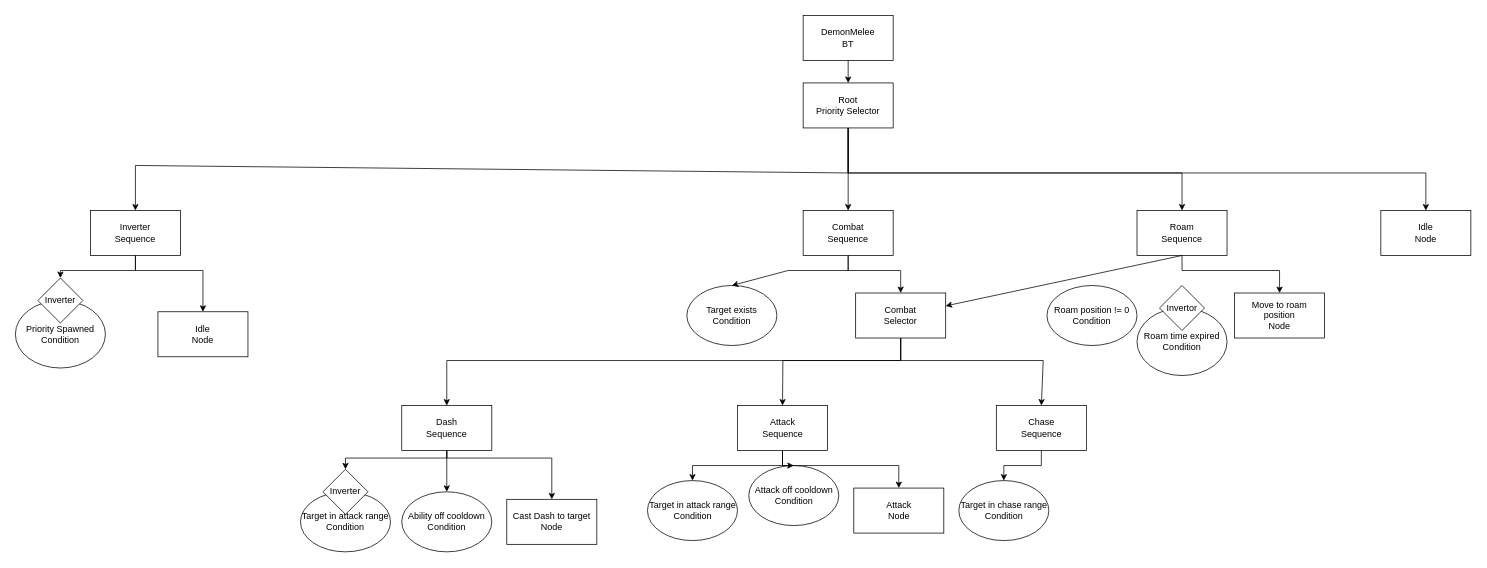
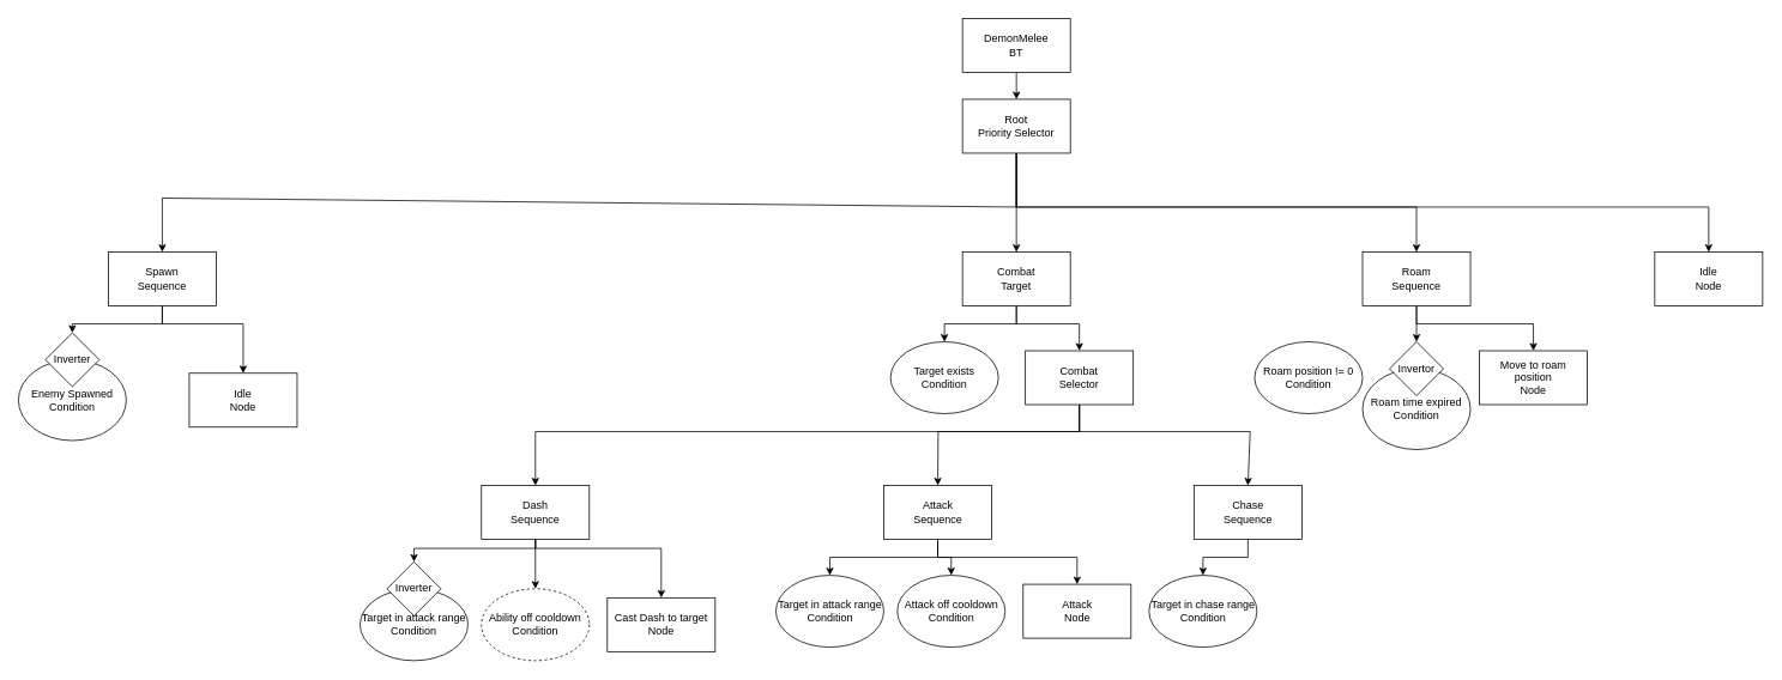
  <mxCell id="0" />
  <mxCell id="1" parent="0" />
  <mxCell id="2" value="Root&lt;div&gt;Priority Selector&lt;/div&gt;" style="rounded=0;whiteSpace=wrap;html=1;" vertex="1" parent="1"><mxGeometry x="1070" y="110" width="120" height="60" as="geometry" /></mxCell>
  <mxCell id="3" value="Roam&lt;div&gt;Sequence&lt;/div&gt;" style="rounded=0;whiteSpace=wrap;html=1;" vertex="1" parent="1"><mxGeometry x="1515" y="280" width="120" height="60" as="geometry" /></mxCell>
  <mxCell id="4" value="Roam position != 0&lt;div&gt;Condition&lt;/div&gt;" style="ellipse;whiteSpace=wrap;html=1;" vertex="1" parent="1"><mxGeometry x="1395" y="380" width="120" height="80" as="geometry" /></mxCell>
  <mxCell id="5" value="Move to roam position&lt;div&gt;Node&lt;/div&gt;" style="rounded=0;whiteSpace=wrap;html=1;" vertex="1" parent="1"><mxGeometry x="1645" y="390" width="120" height="60" as="geometry" /></mxCell>
  <mxCell id="6" value="" style="endArrow=classic;html=1;rounded=0;exitX=0.5;exitY=1;exitDx=0;exitDy=0;entryX=0.5;entryY=0;entryDx=0;entryDy=0;" edge="1" parent="1" source="3" target="5"><mxGeometry width="50" height="50" relative="1" as="geometry"><mxPoint x="1535" y="500" as="sourcePoint" /><mxPoint x="1585" y="450" as="targetPoint" /><Array as="points"><mxPoint x="1575" y="360" /><mxPoint x="1705" y="360" /></Array></mxGeometry></mxCell>
  <mxCell id="7" value="&lt;div&gt;&lt;span style=&quot;background-color: initial;&quot;&gt;DemonMelee&lt;/span&gt;&lt;/div&gt;&lt;div&gt;&lt;span style=&quot;background-color: initial;&quot;&gt;BT&lt;/span&gt;&lt;br&gt;&lt;/div&gt;" style="rounded=0;whiteSpace=wrap;html=1;" vertex="1" parent="1"><mxGeometry x="1070" y="20" width="120" height="60" as="geometry" /></mxCell>
  <mxCell id="8" value="" style="endArrow=classic;html=1;rounded=0;exitX=0.5;exitY=1;exitDx=0;exitDy=0;entryX=0.5;entryY=0;entryDx=0;entryDy=0;" edge="1" parent="1" source="7" target="2"><mxGeometry width="50" height="50" relative="1" as="geometry"><mxPoint x="1090" y="310" as="sourcePoint" /><mxPoint x="1140" y="260" as="targetPoint" /></mxGeometry></mxCell>
  <mxCell id="9" value="&lt;div&gt;Idle&lt;/div&gt;&lt;div&gt;Node&lt;/div&gt;" style="rounded=0;whiteSpace=wrap;html=1;" vertex="1" parent="1"><mxGeometry x="1840" y="280" width="120" height="60" as="geometry" /></mxCell>
  <mxCell id="10" value="&lt;div&gt;Roam time expired&lt;/div&gt;&lt;div&gt;Condition&lt;/div&gt;" style="ellipse;whiteSpace=wrap;html=1;" vertex="1" parent="1"><mxGeometry x="1515" y="410" width="120" height="90" as="geometry" /></mxCell>
- <mxCell id="11" value="" style="endArrow=classic;html=1;rounded=0;exitX=0.5;exitY=1;exitDx=0;exitDy=0;" edge="1" parent="1" source="3" target="13"><mxGeometry width="50" height="50" relative="1" as="geometry"><mxPoint x="1555" y="480" as="sourcePoint" /><mxPoint x="1595" y="380" as="targetPoint" /></mxGeometry></mxCell>
+ <mxCell id="11" value="" style="endArrow=classic;html=1;rounded=0;exitX=0.5;exitY=1;exitDx=0;exitDy=0;entryX=0.5;entryY=0;entryDx=0;entryDy=0;" edge="1" parent="1" source="3" target="12"><mxGeometry width="50" height="50" relative="1" as="geometry"><mxPoint x="1555" y="480" as="sourcePoint" /><mxPoint x="1595" y="380" as="targetPoint" /></mxGeometry></mxCell>
  <mxCell id="12" value="Invertor" style="rhombus;whiteSpace=wrap;html=1;" vertex="1" parent="1"><mxGeometry x="1545" y="380" width="60" height="60" as="geometry" /></mxCell>
  <mxCell id="13" value="Combat&lt;div&gt;Selector&lt;/div&gt;" style="rounded=0;whiteSpace=wrap;html=1;" vertex="1" parent="1"><mxGeometry x="1140" y="390" width="120" height="60" as="geometry" /></mxCell>
  <mxCell id="14" value="Attack&lt;div&gt;Sequence&lt;/div&gt;" style="rounded=0;whiteSpace=wrap;html=1;" vertex="1" parent="1"><mxGeometry x="982.5" y="540" width="120" height="60" as="geometry" /></mxCell>
  <mxCell id="15" value="Target in attack range&lt;div&gt;Condition&lt;/div&gt;" style="ellipse;whiteSpace=wrap;html=1;" vertex="1" parent="1"><mxGeometry x="862.5" y="640" width="120" height="80" as="geometry" /></mxCell>
  <mxCell id="16" value="" style="endArrow=classic;html=1;rounded=0;entryX=0.5;entryY=0;entryDx=0;entryDy=0;exitX=0.5;exitY=1;exitDx=0;exitDy=0;" edge="1" parent="1" source="14" target="15"><mxGeometry width="50" height="50" relative="1" as="geometry"><mxPoint x="982.5" y="620" as="sourcePoint" /><mxPoint x="1132.5" y="660" as="targetPoint" /><Array as="points"><mxPoint x="1042.5" y="620" /><mxPoint x="922.5" y="620" /></Array></mxGeometry></mxCell>
- <mxCell id="17" value="Attack off cooldown&lt;div&gt;Condition&lt;/div&gt;" style="ellipse;whiteSpace=wrap;html=1;" vertex="1" parent="1"><mxGeometry x="997.5" y="620" width="120" height="80" as="geometry" /></mxCell>
+ <mxCell id="17" value="Attack off cooldown&lt;div&gt;Condition&lt;/div&gt;" style="ellipse;whiteSpace=wrap;html=1;" vertex="1" parent="1"><mxGeometry x="997.5" y="640" width="120" height="80" as="geometry" /></mxCell>
  <mxCell id="18" value="" style="endArrow=classic;html=1;rounded=0;entryX=0.5;entryY=0;entryDx=0;entryDy=0;" edge="1" parent="1" target="17"><mxGeometry width="50" height="50" relative="1" as="geometry"><mxPoint x="1042.5" y="600" as="sourcePoint" /><mxPoint x="1132.5" y="660" as="targetPoint" /><Array as="points"><mxPoint x="1042.5" y="620" /><mxPoint x="1057.5" y="620" /></Array></mxGeometry></mxCell>
  <mxCell id="19" value="Attack&lt;div&gt;Node&lt;/div&gt;" style="rounded=0;whiteSpace=wrap;html=1;" vertex="1" parent="1"><mxGeometry x="1137.5" y="650" width="120" height="60" as="geometry" /></mxCell>
  <mxCell id="20" value="" style="endArrow=classic;html=1;rounded=0;exitX=0.5;exitY=1;exitDx=0;exitDy=0;entryX=0.5;entryY=0;entryDx=0;entryDy=0;" edge="1" parent="1" source="14" target="19"><mxGeometry width="50" height="50" relative="1" as="geometry"><mxPoint x="1212.5" y="700" as="sourcePoint" /><mxPoint x="1262.5" y="650" as="targetPoint" /><Array as="points"><mxPoint x="1042.5" y="620" /><mxPoint x="1197.5" y="620" /></Array></mxGeometry></mxCell>
  <mxCell id="21" value="Chase&lt;div&gt;Sequence&lt;/div&gt;" style="rounded=0;whiteSpace=wrap;html=1;" vertex="1" parent="1"><mxGeometry x="1327.5" y="540" width="120" height="60" as="geometry" /></mxCell>
  <mxCell id="22" value="Target in chase range&lt;div&gt;Condition&lt;/div&gt;" style="ellipse;whiteSpace=wrap;html=1;" vertex="1" parent="1"><mxGeometry x="1277.5" y="640" width="120" height="80" as="geometry" /></mxCell>
  <mxCell id="23" value="" style="endArrow=classic;html=1;rounded=0;exitX=0.5;exitY=1;exitDx=0;exitDy=0;entryX=0.5;entryY=0;entryDx=0;entryDy=0;" edge="1" parent="1" source="21" target="22"><mxGeometry width="50" height="50" relative="1" as="geometry"><mxPoint x="1337.5" y="690" as="sourcePoint" /><mxPoint x="1387.5" y="640" as="targetPoint" /><Array as="points"><mxPoint x="1387.5" y="620" /><mxPoint x="1337.5" y="620" /></Array></mxGeometry></mxCell>
- <mxCell id="24" value="Combat&lt;div&gt;Sequence&lt;/div&gt;" style="rounded=0;whiteSpace=wrap;html=1;" vertex="1" parent="1"><mxGeometry x="1070" y="280" width="120" height="60" as="geometry" /></mxCell>
- <mxCell id="25" value="Target exists&lt;div&gt;Condition&lt;/div&gt;" style="ellipse;whiteSpace=wrap;html=1;" vertex="1" parent="1"><mxGeometry x="915" y="380" width="120" height="80" as="geometry" /></mxCell>
+ <mxCell id="24" value="Combat&lt;div&gt;Target&lt;/div&gt;" style="rounded=0;whiteSpace=wrap;html=1;" vertex="1" parent="1"><mxGeometry x="1070" y="280" width="120" height="60" as="geometry" /></mxCell>
+ <mxCell id="25" value="Target exists&lt;div&gt;Condition&lt;/div&gt;" style="ellipse;whiteSpace=wrap;html=1;" vertex="1" parent="1"><mxGeometry x="990" y="380" width="120" height="80" as="geometry" /></mxCell>
  <mxCell id="26" value="" style="endArrow=classic;html=1;rounded=0;exitX=0.5;exitY=1;exitDx=0;exitDy=0;entryX=0.5;entryY=0;entryDx=0;entryDy=0;" edge="1" parent="1" source="24" target="25"><mxGeometry width="50" height="50" relative="1" as="geometry"><mxPoint x="1290" y="440" as="sourcePoint" /><mxPoint x="1340" y="390" as="targetPoint" /><Array as="points"><mxPoint x="1130" y="360" /><mxPoint x="1050" y="360" /></Array></mxGeometry></mxCell>
  <mxCell id="27" value="" style="endArrow=classic;html=1;rounded=0;exitX=0.5;exitY=1;exitDx=0;exitDy=0;entryX=0.5;entryY=0;entryDx=0;entryDy=0;" edge="1" parent="1" source="24" target="13"><mxGeometry width="50" height="50" relative="1" as="geometry"><mxPoint x="1300" y="430" as="sourcePoint" /><mxPoint x="1350" y="380" as="targetPoint" /><Array as="points"><mxPoint x="1130" y="360" /><mxPoint y="360" x="1200" /></Array></mxGeometry></mxCell>
  <mxCell id="28" value="" style="endArrow=classic;html=1;rounded=0;exitX=0.5;exitY=1;exitDx=0;exitDy=0;entryX=0.5;entryY=0;entryDx=0;entryDy=0;" edge="1" parent="1" source="13" target="14"><mxGeometry width="50" height="50" relative="1" as="geometry"><mxPoint x="1270" y="560" as="sourcePoint" /><mxPoint x="1320" y="510" as="targetPoint" /><Array as="points"><mxPoint y="480" x="1200" /><mxPoint x="1043" y="480" /></Array></mxGeometry></mxCell>
  <mxCell id="29" value="" style="endArrow=classic;html=1;rounded=0;exitX=0.5;exitY=1;exitDx=0;exitDy=0;entryX=0.5;entryY=0;entryDx=0;entryDy=0;" edge="1" parent="1" source="13" target="21"><mxGeometry width="50" height="50" relative="1" as="geometry"><mxPoint x="1320" y="570" as="sourcePoint" /><mxPoint x="1370" y="520" as="targetPoint" /><Array as="points"><mxPoint y="480" x="1200" /><mxPoint x="1390" y="480" /></Array></mxGeometry></mxCell>
- <mxCell id="30" value="Inverter&lt;div&gt;Sequence&lt;/div&gt;" style="rounded=0;whiteSpace=wrap;html=1;" vertex="1" parent="1"><mxGeometry x="120" y="280" width="120" height="60" as="geometry" /></mxCell>
- <mxCell id="31" value="&lt;div&gt;&lt;span style=&quot;background-color: initial;&quot;&gt;Priority Spawned&lt;/span&gt;&lt;/div&gt;&lt;div&gt;&lt;span style=&quot;background-color: initial;&quot;&gt;Condition&lt;/span&gt;&lt;br&gt;&lt;/div&gt;" style="ellipse;whiteSpace=wrap;html=1;" vertex="1" parent="1"><mxGeometry x="20" y="400" width="120" height="90" as="geometry" /></mxCell>
+ <mxCell id="30" value="Spawn&lt;div&gt;Sequence&lt;/div&gt;" style="rounded=0;whiteSpace=wrap;html=1;" vertex="1" parent="1"><mxGeometry x="120" y="280" width="120" height="60" as="geometry" /></mxCell>
+ <mxCell id="31" value="&lt;div&gt;&lt;span style=&quot;background-color: initial;&quot;&gt;Enemy Spawned&lt;/span&gt;&lt;/div&gt;&lt;div&gt;&lt;span style=&quot;background-color: initial;&quot;&gt;Condition&lt;/span&gt;&lt;br&gt;&lt;/div&gt;" style="ellipse;whiteSpace=wrap;html=1;" vertex="1" parent="1"><mxGeometry x="20" y="400" width="120" height="90" as="geometry" /></mxCell>
  <mxCell id="32" value="Inverter" style="rhombus;whiteSpace=wrap;html=1;" vertex="1" parent="1"><mxGeometry x="50" y="370" width="60" height="60" as="geometry" /></mxCell>
  <mxCell id="33" value="&lt;div&gt;Idle&lt;/div&gt;&lt;div&gt;Node&lt;/div&gt;" style="rounded=0;whiteSpace=wrap;html=1;" vertex="1" parent="1"><mxGeometry x="210" y="415" width="120" height="60" as="geometry" /></mxCell>
  <mxCell id="34" value="" style="endArrow=classic;html=1;rounded=0;exitX=0.5;exitY=1;exitDx=0;exitDy=0;entryX=0.5;entryY=0;entryDx=0;entryDy=0;" edge="1" parent="1" source="30" target="32"><mxGeometry width="50" height="50" relative="1" as="geometry"><mxPoint x="220" y="460" as="sourcePoint" /><mxPoint x="270" y="410" as="targetPoint" /><Array as="points"><mxPoint x="180" y="360" /><mxPoint x="80" y="360" /></Array></mxGeometry></mxCell>
  <mxCell id="35" value="" style="endArrow=classic;html=1;rounded=0;exitX=0.5;exitY=1;exitDx=0;exitDy=0;entryX=0.5;entryY=0;entryDx=0;entryDy=0;" edge="1" parent="1" source="30" target="33"><mxGeometry width="50" height="50" relative="1" as="geometry"><mxPoint x="220" y="460" as="sourcePoint" /><mxPoint x="280" y="380" as="targetPoint" /><Array as="points"><mxPoint x="180" y="360" /><mxPoint x="270" y="360" /></Array></mxGeometry></mxCell>
  <mxCell id="36" value="" style="endArrow=classic;html=1;rounded=0;exitX=0.5;exitY=1;exitDx=0;exitDy=0;entryX=0.5;entryY=0;entryDx=0;entryDy=0;" edge="1" parent="1" source="2" target="30"><mxGeometry width="50" height="50" relative="1" as="geometry"><mxPoint x="1060" y="310" as="sourcePoint" /><mxPoint x="1110" y="260" as="targetPoint" /><Array as="points"><mxPoint x="1130" y="230" /><mxPoint x="180" y="220" /></Array></mxGeometry></mxCell>
  <mxCell id="37" value="" style="endArrow=classic;html=1;rounded=0;exitX=0.5;exitY=1;exitDx=0;exitDy=0;entryX=0.5;entryY=0;entryDx=0;entryDy=0;" edge="1" parent="1" source="2" target="24"><mxGeometry width="50" height="50" relative="1" as="geometry"><mxPoint x="1060" y="310" as="sourcePoint" /><mxPoint x="1110" y="260" as="targetPoint" /></mxGeometry></mxCell>
  <mxCell id="38" value="" style="endArrow=classic;html=1;rounded=0;exitX=0.5;exitY=1;exitDx=0;exitDy=0;entryX=0.5;entryY=0;entryDx=0;entryDy=0;" edge="1" parent="1" source="2" target="3"><mxGeometry width="50" height="50" relative="1" as="geometry"><mxPoint x="1320" y="330" as="sourcePoint" /><mxPoint x="1370" y="280" as="targetPoint" /><Array as="points"><mxPoint x="1130" y="230" /><mxPoint x="1575" y="230" /></Array></mxGeometry></mxCell>
  <mxCell id="39" value="" style="endArrow=classic;html=1;rounded=0;exitX=0.5;exitY=1;exitDx=0;exitDy=0;entryX=0.5;entryY=0;entryDx=0;entryDy=0;" edge="1" parent="1" source="2" target="9"><mxGeometry width="50" height="50" relative="1" as="geometry"><mxPoint x="1250" y="310" as="sourcePoint" /><mxPoint x="1300" y="260" as="targetPoint" /><Array as="points"><mxPoint x="1130" y="230" /><mxPoint x="1900" y="230" /></Array></mxGeometry></mxCell>
  <mxCell id="40" value="Target in attack range&lt;div&gt;Condition&lt;/div&gt;" style="ellipse;whiteSpace=wrap;html=1;" vertex="1" parent="1"><mxGeometry x="400" y="655" width="120" height="80" as="geometry" /></mxCell>
- <mxCell id="41" value="&lt;div&gt;Ability off cooldown&lt;/div&gt;&lt;div&gt;Condition&lt;/div&gt;" style="ellipse;whiteSpace=wrap;html=1;" vertex="1" parent="1"><mxGeometry x="535" y="655" width="120" height="80" as="geometry" /></mxCell>
+ <mxCell id="41" value="&lt;div&gt;Ability off cooldown&lt;/div&gt;&lt;div&gt;Condition&lt;/div&gt;" style="ellipse;whiteSpace=wrap;html=1;dashed=1;" vertex="1" parent="1"><mxGeometry x="535" y="655" width="120" height="80" as="geometry" /></mxCell>
  <mxCell id="42" value="&lt;div&gt;Cast Dash to target&lt;/div&gt;&lt;div&gt;Node&lt;/div&gt;" style="rounded=0;whiteSpace=wrap;html=1;" vertex="1" parent="1"><mxGeometry x="675" y="665" width="120" height="60" as="geometry" /></mxCell>
  <mxCell id="43" value="Dash&lt;div&gt;Sequence&lt;/div&gt;" style="rounded=0;whiteSpace=wrap;html=1;" vertex="1" parent="1"><mxGeometry x="535" y="540" width="120" height="60" as="geometry" /></mxCell>
  <mxCell id="44" value="Inverter" style="rhombus;whiteSpace=wrap;html=1;" vertex="1" parent="1"><mxGeometry x="430" y="625" width="60" height="60" as="geometry" /></mxCell>
  <mxCell id="45" value="" style="endArrow=classic;html=1;rounded=0;exitX=0.5;exitY=1;exitDx=0;exitDy=0;entryX=0.5;entryY=0;entryDx=0;entryDy=0;" edge="1" parent="1" source="43" target="44"><mxGeometry width="50" height="50" relative="1" as="geometry"><mxPoint x="680" y="630" as="sourcePoint" /><mxPoint x="730" y="580" as="targetPoint" /><Array as="points"><mxPoint x="595" y="610" /><mxPoint x="460" y="610" /></Array></mxGeometry></mxCell>
  <mxCell id="46" value="" style="endArrow=classic;html=1;rounded=0;exitX=0.5;exitY=1;exitDx=0;exitDy=0;entryX=0.5;entryY=0;entryDx=0;entryDy=0;" edge="1" parent="1" source="43" target="41"><mxGeometry width="50" height="50" relative="1" as="geometry"><mxPoint x="640" y="640" as="sourcePoint" /><mxPoint x="690" y="590" as="targetPoint" /></mxGeometry></mxCell>
  <mxCell id="47" value="" style="endArrow=classic;html=1;rounded=0;exitX=0.5;exitY=1;exitDx=0;exitDy=0;entryX=0.5;entryY=0;entryDx=0;entryDy=0;" edge="1" parent="1" source="43" target="42"><mxGeometry width="50" height="50" relative="1" as="geometry"><mxPoint x="660" y="640" as="sourcePoint" /><mxPoint x="710" y="590" as="targetPoint" /><Array as="points"><mxPoint x="595" y="610" /><mxPoint x="735" y="610" /></Array></mxGeometry></mxCell>
  <mxCell id="48" value="" style="endArrow=classic;html=1;rounded=0;exitX=0.5;exitY=1;exitDx=0;exitDy=0;entryX=0.5;entryY=0;entryDx=0;entryDy=0;" edge="1" parent="1" source="13" target="43"><mxGeometry width="50" height="50" relative="1" as="geometry"><mxPoint x="800" y="540" as="sourcePoint" /><mxPoint x="850" y="490" as="targetPoint" /><Array as="points"><mxPoint y="480" x="1200" /><mxPoint x="595" y="480" /></Array></mxGeometry></mxCell>
